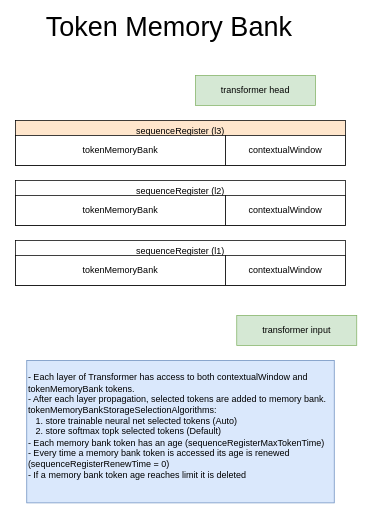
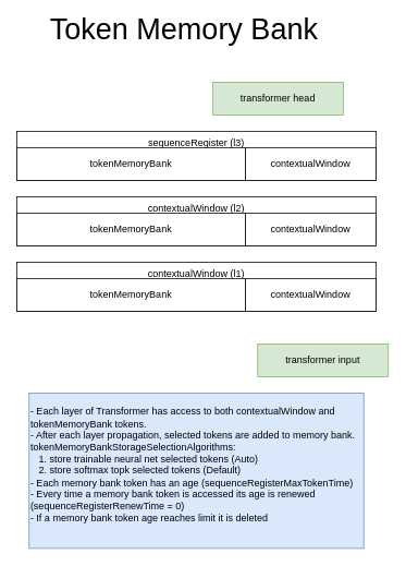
  <mxCell id="0" />
  <mxCell id="1" parent="0" />
- <mxCell id="2" value="sequenceRegister (l1)" style="rounded=0;whiteSpace=wrap;html=1;verticalAlign=top;" vertex="1" parent="1"><mxGeometry x="20" y="320" width="440" height="60" as="geometry" /></mxCell>
+ <mxCell id="2" value="contextualWindow (l1)" style="rounded=0;whiteSpace=wrap;html=1;verticalAlign=top;" vertex="1" parent="1"><mxGeometry x="20" y="320" width="440" height="60" as="geometry" /></mxCell>
  <mxCell id="3" value="contextualWindow" style="rounded=0;whiteSpace=wrap;html=1;" vertex="1" parent="1"><mxGeometry x="300" y="340" width="160" height="40" as="geometry" /></mxCell>
  <mxCell id="4" value="tokenMemoryBank" style="rounded=0;whiteSpace=wrap;html=1;" vertex="1" parent="1"><mxGeometry x="20" y="340" width="280" height="40" as="geometry" /></mxCell>
- <mxCell id="5" value="sequenceRegister (l2)" style="rounded=0;whiteSpace=wrap;html=1;verticalAlign=top;" vertex="1" parent="1"><mxGeometry x="20" y="240" width="440" height="60" as="geometry" /></mxCell>
+ <mxCell id="5" value="contextualWindow (l2)" style="rounded=0;whiteSpace=wrap;html=1;verticalAlign=top;" vertex="1" parent="1"><mxGeometry x="20" y="240" width="440" height="60" as="geometry" /></mxCell>
  <mxCell id="6" value="contextualWindow" style="rounded=0;whiteSpace=wrap;html=1;" vertex="1" parent="1"><mxGeometry x="300" y="260" width="160" height="40" as="geometry" /></mxCell>
  <mxCell id="7" value="tokenMemoryBank" style="rounded=0;whiteSpace=wrap;html=1;" vertex="1" parent="1"><mxGeometry x="20" y="260" width="280" height="40" as="geometry" /></mxCell>
- <mxCell id="8" value="sequenceRegister (l3)" style="rounded=0;whiteSpace=wrap;html=1;verticalAlign=top;fillColor=#ffe6cc;" vertex="1" parent="1"><mxGeometry x="20" y="160" width="440" height="60" as="geometry" /></mxCell>
+ <mxCell id="8" value="sequenceRegister (l3)" style="rounded=0;whiteSpace=wrap;html=1;verticalAlign=top;" vertex="1" parent="1"><mxGeometry x="20" y="160" width="440" height="60" as="geometry" /></mxCell>
  <mxCell id="9" value="contextualWindow" style="rounded=0;whiteSpace=wrap;html=1;" vertex="1" parent="1"><mxGeometry x="300" y="180" width="160" height="40" as="geometry" /></mxCell>
  <mxCell id="10" value="tokenMemoryBank" style="rounded=0;whiteSpace=wrap;html=1;" vertex="1" parent="1"><mxGeometry x="20" y="180" width="280" height="40" as="geometry" /></mxCell>
  <mxCell id="11" value="transformer head" style="rounded=0;whiteSpace=wrap;html=1;fillColor=#d5e8d4;strokeColor=#82b366;" vertex="1" parent="1"><mxGeometry x="260" y="100" width="160" height="40" as="geometry" /></mxCell>
  <mxCell id="12" value="transformer input" style="rounded=0;whiteSpace=wrap;html=1;fillColor=#d5e8d4;strokeColor=#82b366;" vertex="1" parent="1"><mxGeometry x="315" y="420" width="160" height="40" as="geometry" /></mxCell>
  <mxCell id="13" value="&lt;div align=&quot;left&quot;&gt;&lt;br&gt;&lt;/div&gt;&lt;div align=&quot;left&quot;&gt;- Each layer of Transformer has access to both contextualWindow and tokenMemoryBank tokens.&lt;/div&gt;&lt;div align=&quot;left&quot;&gt;- After each layer propagation, selected tokens are added to memory bank. tokenMemoryBankStorageSelectionAlgorithms:&lt;br&gt;&amp;nbsp;&amp;nbsp; 1. store trainable neural net selected tokens (Auto)&lt;br&gt;&lt;/div&gt;&lt;div align=&quot;left&quot;&gt;&amp;nbsp;&amp;nbsp; 2. store softmax topk selected tokens (Default)&lt;br&gt;&lt;/div&gt;&lt;div align=&quot;left&quot;&gt;- Each memory bank token has an age (sequenceRegisterMaxTokenTime)&lt;br&gt;&lt;/div&gt;&lt;div align=&quot;left&quot;&gt;- Every time a memory bank token is accessed its age is renewed (sequenceRegisterRenewTime = 0)&lt;br&gt;&lt;/div&gt;&lt;div align=&quot;left&quot;&gt;- If a memory bank token age reaches limit it is deleted&lt;br&gt;&lt;/div&gt;&lt;div align=&quot;left&quot;&gt;&lt;br&gt;&lt;/div&gt;&lt;div align=&quot;left&quot;&gt;&lt;br&gt;&lt;/div&gt;" style="rounded=0;whiteSpace=wrap;html=1;align=left;fillColor=#dae8fc;strokeColor=#6c8ebf;" vertex="1" parent="1"><mxGeometry x="35" y="480" width="410" height="190" as="geometry" /></mxCell>
  <mxCell id="14" value="Token Memory Bank" style="text;html=1;strokeColor=none;fillColor=none;align=center;verticalAlign=middle;whiteSpace=wrap;rounded=0;fontSize=36;" vertex="1" parent="1"><mxGeometry x="30" y="20" width="390" height="30" as="geometry" /></mxCell>
